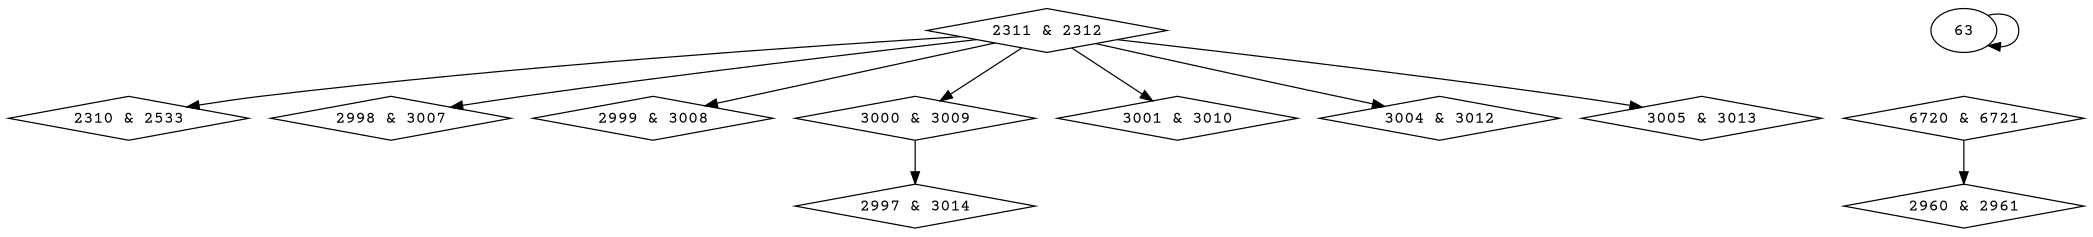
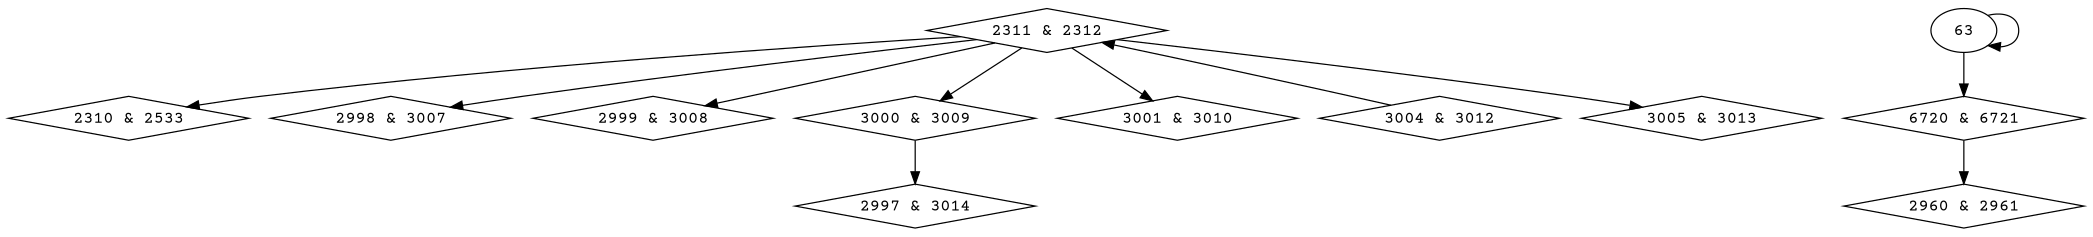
  digraph {
    fontname="Courier Prime"
    node [fontname="Courier Prime" shape=diamond]
    edge [fontname="Courier Prime"]
    n1 [label="2310 & 2533"]
    n2 [label="2311 & 2312"]
    n3 [label="2998 & 3007"]
    n4 [label="2999 & 3008"]
    n5 [label="3000 & 3009"]
    n6 [label="3001 & 3010"]
    n7 [label="3004 & 3012"]
    n8 [label="3005 & 3013"]
    n9 [label="2997 & 3014"]
    n10 [label="2960 & 2961"]
    n11 [label="6720 & 6721"]
    n12 [label=63 shape=""]
    n2 -> n1
    n2 -> n3
    n2 -> n4
    n2 -> n5
    n2 -> n6
-   n2 -> n7
+   n7 -> n2
    n2 -> n8
    n5 -> n9
    n11 -> n10
+   n12 -> n11
    n12 -> n12
  }
